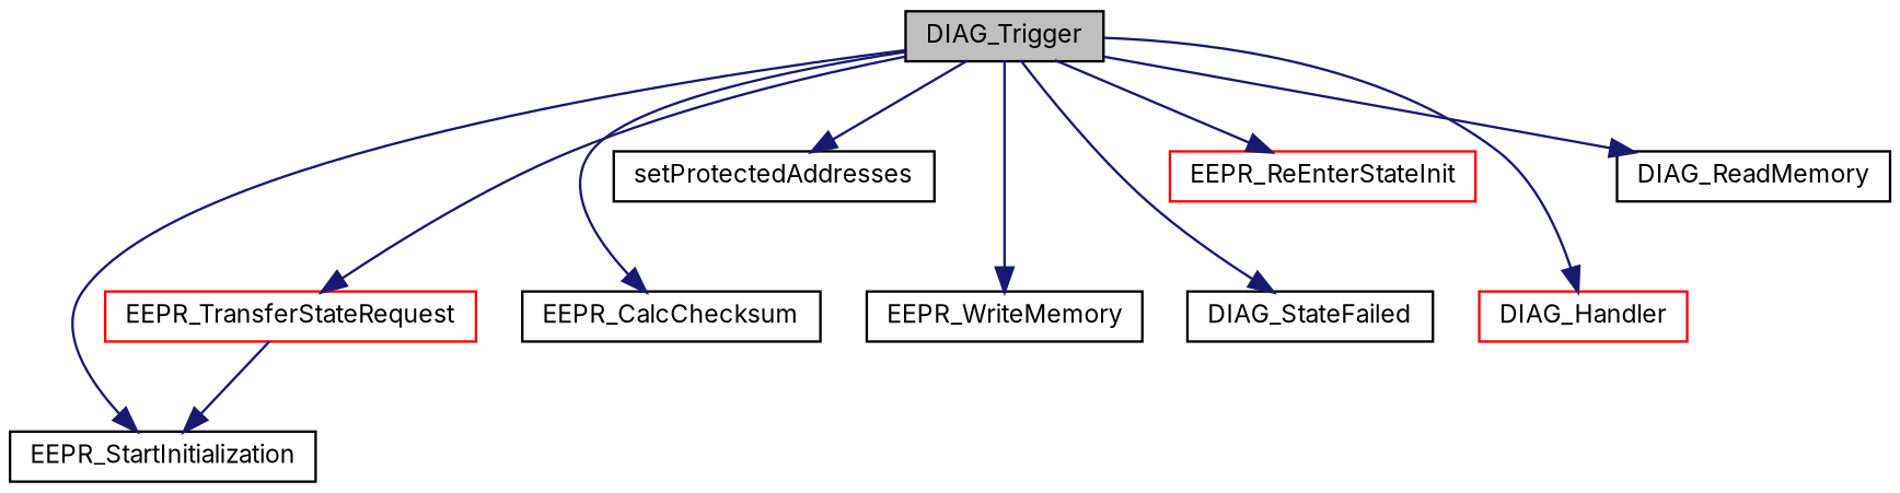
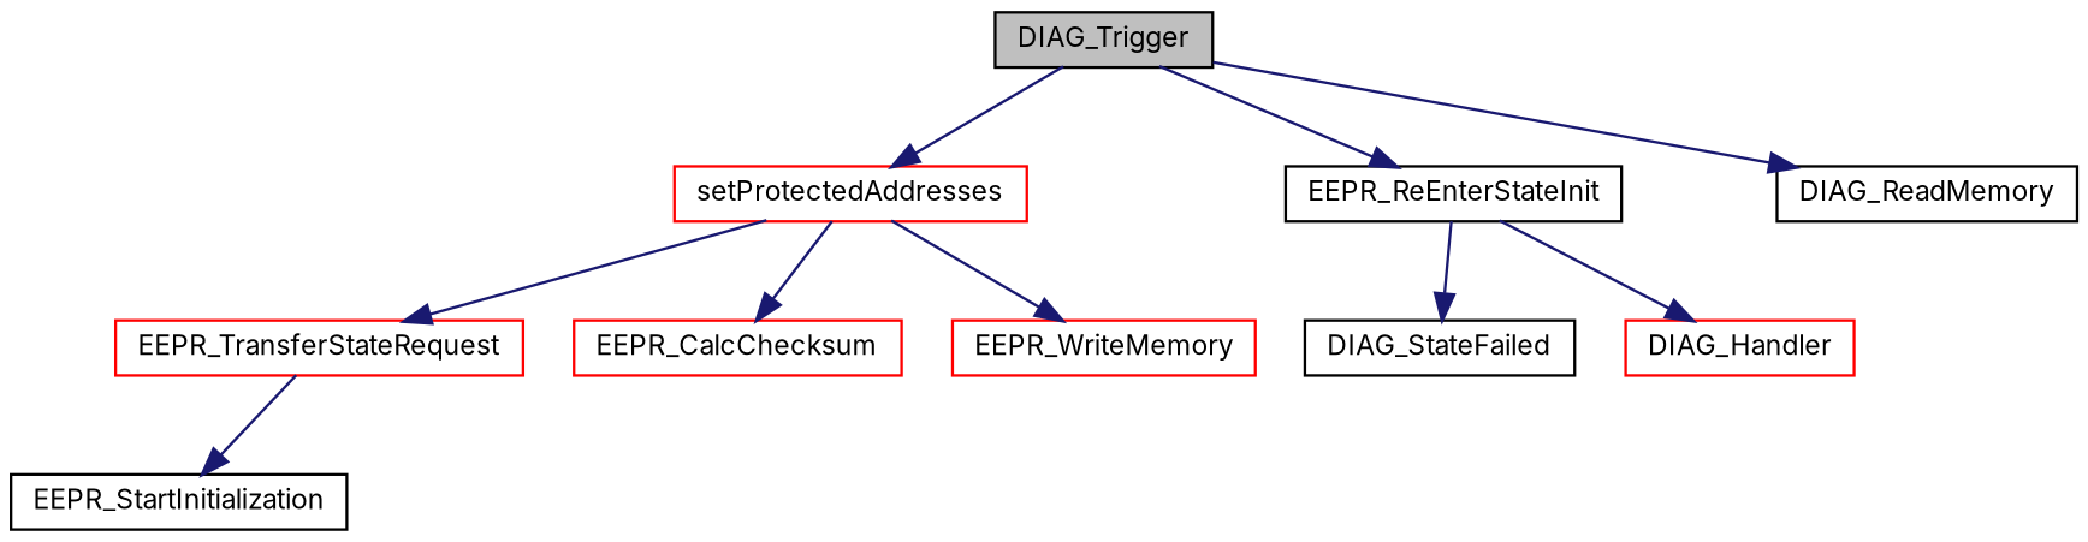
  digraph {
    fontname=Inter
    rankdir=TB
    node [color=black fillcolor=white fontname=Inter fontsize=10 shape=record style=filled]
    edge [color=midnightblue fontname=Inter fontsize=10 labelfontname=Helvetica labelfontsize=10 style=solid]
    n1 [fillcolor=grey75 fontcolor=black height=0.2 label=DIAG_Trigger width=0.4]
    n2 [color=red height=0.2 label=EEPR_TransferStateRequest width=0.4]
-   n3 [height=0.2 label=EEPR_CalcChecksum width=0.4]
+   n3 [color=red height=0.2 label=EEPR_CalcChecksum width=0.4]
    n4 [height=0.2 label=EEPR_StartInitialization width=0.4]
    n5 [height=0.2 label=DIAG_StateFailed width=0.4]
-   n6 [height=0.2 label=setProtectedAddresses width=0.4]
-   n7 [color=red height=0.2 label=EEPR_ReEnterStateInit width=0.4]
+   n6 [color=red height=0.2 label=setProtectedAddresses width=0.4]
+   n7 [height=0.2 label=EEPR_ReEnterStateInit width=0.4]
    n8 [height=0.2 label=DIAG_ReadMemory width=0.4]
-   n9 [height=0.2 label=EEPR_WriteMemory width=0.4]
+   n9 [color=red height=0.2 label=EEPR_WriteMemory width=0.4]
    n10 [color=red height=0.2 label=DIAG_Handler width=0.4]
-   n1 -> n2
-   n1 -> n3
-   n1 -> n4
-   n1 -> n5
+   n6 -> n2
+   n6 -> n3
+   n7 -> n5
    n1 -> n6
    n1 -> n7
    n1 -> n8
-   n1 -> n9
-   n1 -> n10
+   n6 -> n9
+   n7 -> n10
    n2 -> n4
  }
